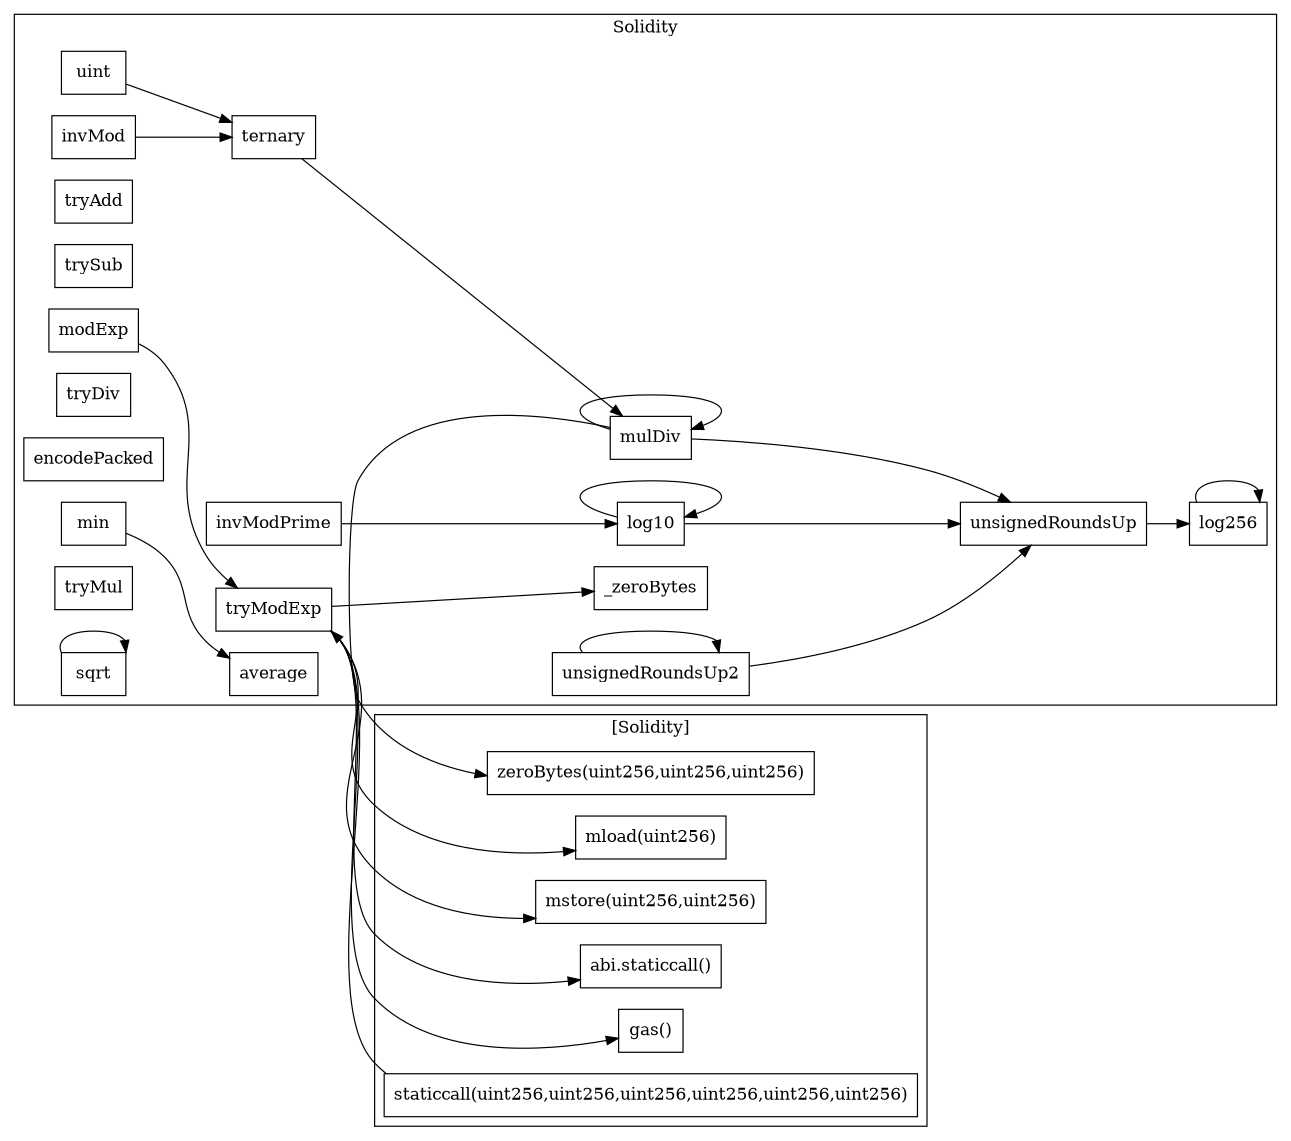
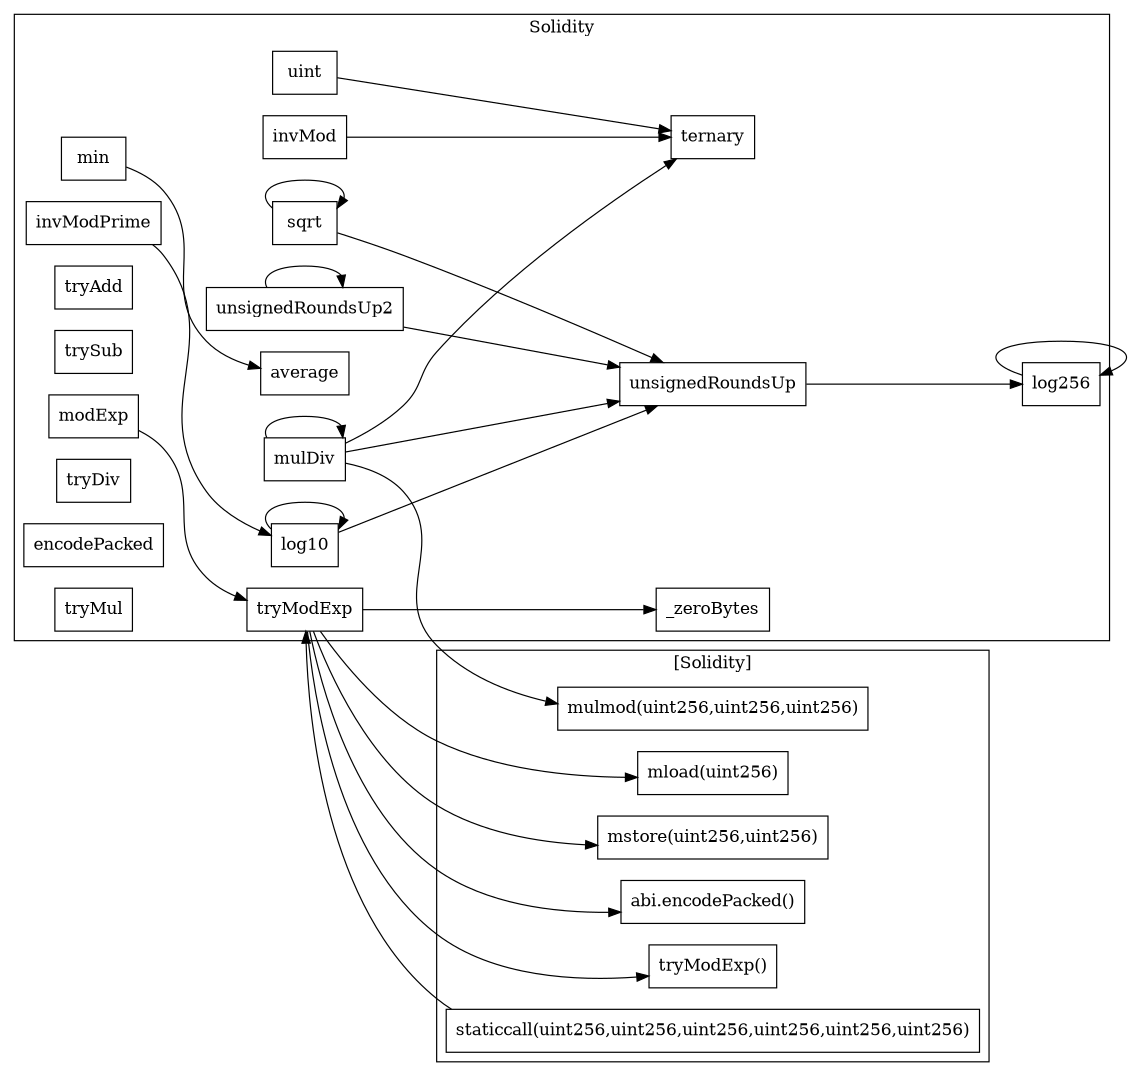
  strict digraph {
    rankdir=LR
    node [shape=box]
    n1 [label=uint]
    n2 [label=ternary]
    n3 [label=mulDiv]
    n4 [label=unsignedRoundsUp]
    n5 [label=average]
    n6 [label=invModPrime]
    n7 [label=modExp]
    n8 [label=tryAdd]
    n9 [label=trySub]
    n10 [label=log256]
    n11 [label=tryModExp]
    n12 [label=min]
    n13 [label=tryDiv]
    n14 [label=unsignedRoundsUp2]
    n15 [label=encodePacked]
    n16 [label=invMod]
    n17 [label=_zeroBytes]
    n18 [label=tryMul]
    n19 [label=sqrt]
    n20 [label=log10]
-   "mulmod(uint256,uint256,uint256)" [label="zeroBytes(uint256,uint256,uint256)"]
+   "mulmod(uint256,uint256,uint256)"
    "mload(uint256)"
    "mstore(uint256,uint256)"
-   "abi.encodePacked()" [label="abi.staticcall()"]
-   "gas()"
+   "abi.encodePacked()"
+   "gas()" [label="tryModExp()"]
    "staticcall(uint256,uint256,uint256,uint256,uint256,uint256)"
    subgraph cluster_1 {
      label=Solidity
      n1
      n2
      n3
      n4
      n5
      n6
      n7
      n8
      n9
      n10
      n11
      n12
      n13
      n14
      n15
      n16
      n17
      n18
      n19
      n20
    }
    subgraph cluster_2 {
      label="[Solidity]"
      "mulmod(uint256,uint256,uint256)"
      "mload(uint256)"
      "mstore(uint256,uint256)"
      "abi.encodePacked()"
      "gas()"
      "staticcall(uint256,uint256,uint256,uint256,uint256,uint256)"
    }
    n1 -> n2
-   n2 -> n3
+   n3 -> n2
    n3 -> n3
    n3 -> n4
    n3 -> "mulmod(uint256,uint256,uint256)"
    n4 -> n10
    n6 -> n20
    n7 -> n11
    n10 -> n10
    n11 -> n17
    n11 -> "mload(uint256)"
    n11 -> "mstore(uint256,uint256)"
    n11 -> "abi.encodePacked()"
    n11 -> "gas()"
    n12 -> n5
    n14 -> n4
    n14 -> n14
    n16 -> n2
+   n19 -> n4
    n19 -> n19
    n20 -> n4
    n20 -> n20
    "staticcall(uint256,uint256,uint256,uint256,uint256,uint256)" -> n11
  }
